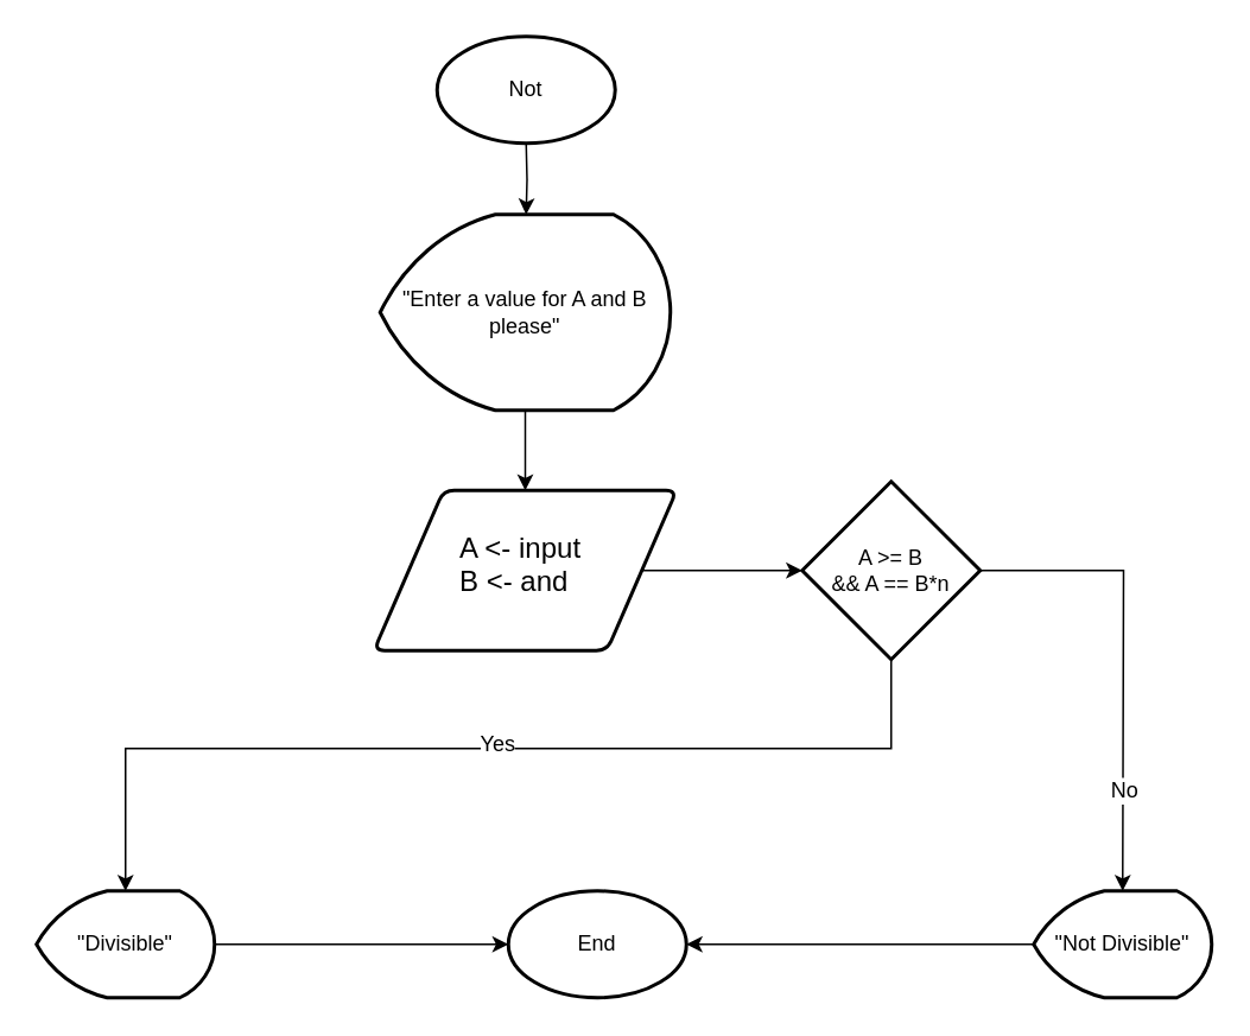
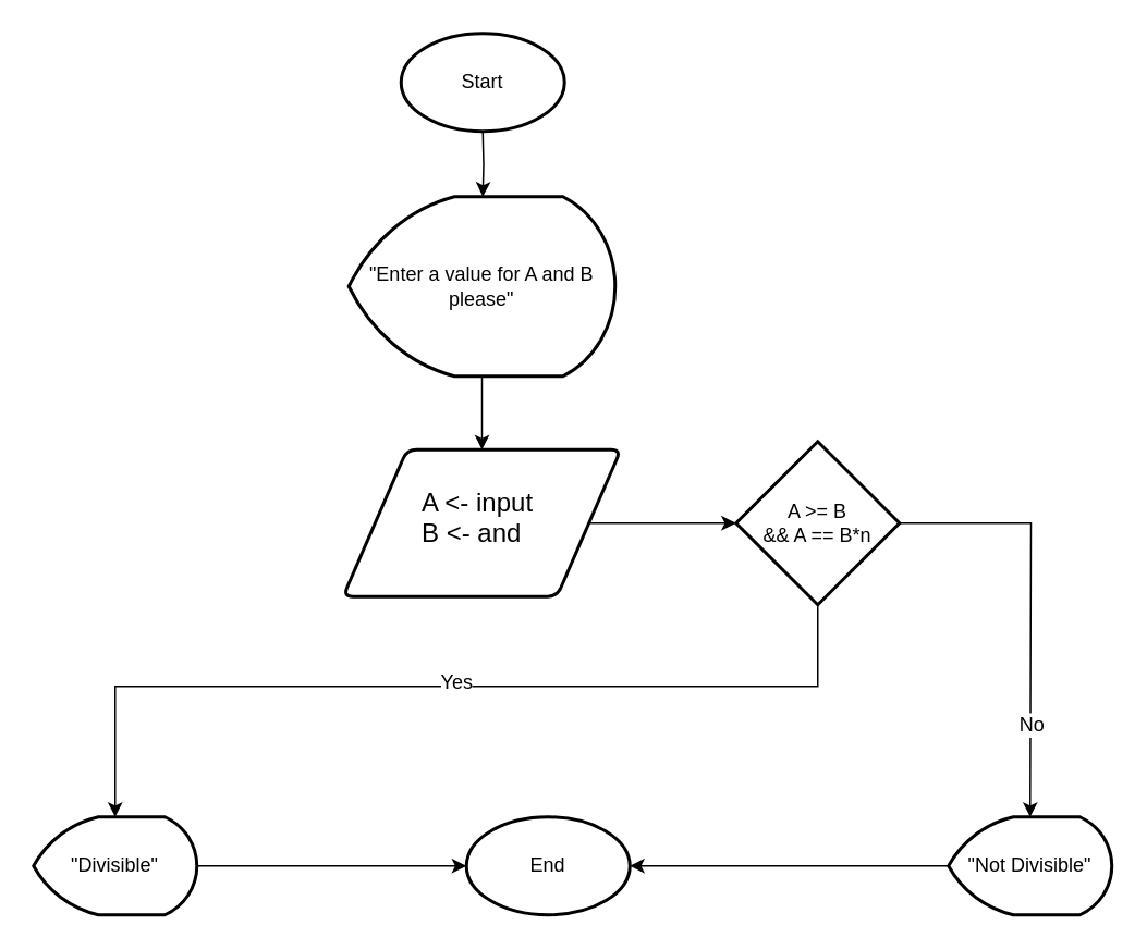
  <mxCell id="0" />
  <mxCell id="1" parent="0" />
  <mxCell id="2" style="edgeStyle=orthogonalEdgeStyle;rounded=0;orthogonalLoop=1;jettySize=auto;html=1;" parent="1" edge="1"><mxGeometry relative="1" as="geometry"><mxPoint x="295" y="80" as="sourcePoint" /><mxPoint x="295" y="120" as="targetPoint" /></mxGeometry></mxCell>
  <mxCell id="3" style="edgeStyle=orthogonalEdgeStyle;rounded=0;orthogonalLoop=1;jettySize=auto;html=1;exitX=0.5;exitY=1;exitDx=0;exitDy=0;exitPerimeter=0;entryX=0.5;entryY=0;entryDx=0;entryDy=0;fontSize=16;" edge="1" parent="1" source="4" target="17"><mxGeometry relative="1" as="geometry" /></mxCell>
  <mxCell id="4" value="&quot;Enter a value for A and B please&quot;" style="strokeWidth=2;html=1;shape=mxgraph.flowchart.display;whiteSpace=wrap;" parent="1" vertex="1"><mxGeometry x="213" y="120" width="163" height="110" as="geometry" /></mxCell>
- <mxCell id="5" value="Not" style="strokeWidth=2;html=1;shape=mxgraph.flowchart.start_1;whiteSpace=wrap;" parent="1" vertex="1"><mxGeometry x="245" y="20" width="100" height="60" as="geometry" /></mxCell>
+ <mxCell id="5" value="Start" style="strokeWidth=2;html=1;shape=mxgraph.flowchart.start_1;whiteSpace=wrap;" parent="1" vertex="1"><mxGeometry x="245" y="20" width="100" height="60" as="geometry" /></mxCell>
  <mxCell id="6" style="edgeStyle=orthogonalEdgeStyle;rounded=0;orthogonalLoop=1;jettySize=auto;html=1;exitX=0.5;exitY=1;exitDx=0;exitDy=0;exitPerimeter=0;" parent="1" source="10" edge="1"><mxGeometry relative="1" as="geometry"><mxPoint x="70" y="500" as="targetPoint" /><Array as="points"><mxPoint x="500" y="420" /></Array></mxGeometry></mxCell>
  <mxCell id="7" value="Yes" style="text;html=1;resizable=0;points=[];align=center;verticalAlign=middle;labelBackgroundColor=#ffffff;" parent="6" vertex="1" connectable="0"><mxGeometry x="-0.192" y="-1" relative="1" as="geometry"><mxPoint x="-46" y="-1.5" as="offset" /></mxGeometry></mxCell>
  <mxCell id="8" style="edgeStyle=orthogonalEdgeStyle;rounded=0;orthogonalLoop=1;jettySize=auto;html=1;exitX=1;exitY=0.5;exitDx=0;exitDy=0;exitPerimeter=0;" parent="1" source="10" edge="1"><mxGeometry relative="1" as="geometry"><mxPoint x="630" y="500" as="targetPoint" /></mxGeometry></mxCell>
  <mxCell id="9" value="No" style="text;html=1;resizable=0;points=[];align=center;verticalAlign=middle;labelBackgroundColor=#ffffff;" parent="8" vertex="1" connectable="0"><mxGeometry x="0.568" relative="1" as="geometry"><mxPoint as="offset" /></mxGeometry></mxCell>
  <mxCell id="10" value="A &amp;gt;= B&lt;br&gt;&amp;amp;&amp;amp; A == B*n" style="strokeWidth=2;html=1;shape=mxgraph.flowchart.decision;whiteSpace=wrap;" parent="1" vertex="1"><mxGeometry x="450" y="270" width="100" height="100" as="geometry" /></mxCell>
  <mxCell id="11" style="edgeStyle=orthogonalEdgeStyle;rounded=0;orthogonalLoop=1;jettySize=auto;html=1;exitX=1;exitY=0.5;exitDx=0;exitDy=0;exitPerimeter=0;entryX=0;entryY=0.5;entryDx=0;entryDy=0;entryPerimeter=0;" parent="1" source="12" target="15" edge="1"><mxGeometry relative="1" as="geometry"><mxPoint x="310" y="530" as="targetPoint" /></mxGeometry></mxCell>
  <mxCell id="12" value="&quot;Divisible&quot;" style="strokeWidth=2;html=1;shape=mxgraph.flowchart.display;whiteSpace=wrap;" parent="1" vertex="1"><mxGeometry x="20" y="500" width="100" height="60" as="geometry" /></mxCell>
  <mxCell id="13" style="edgeStyle=orthogonalEdgeStyle;rounded=0;orthogonalLoop=1;jettySize=auto;html=1;exitX=0;exitY=0.5;exitDx=0;exitDy=0;exitPerimeter=0;entryX=1;entryY=0.5;entryDx=0;entryDy=0;entryPerimeter=0;" parent="1" source="14" target="15" edge="1"><mxGeometry relative="1" as="geometry"><mxPoint x="430" y="530" as="targetPoint" /></mxGeometry></mxCell>
  <mxCell id="14" value="&quot;Not Divisible&quot;" style="strokeWidth=2;html=1;shape=mxgraph.flowchart.display;whiteSpace=wrap;" parent="1" vertex="1"><mxGeometry x="580" y="500" width="100" height="60" as="geometry" /></mxCell>
  <mxCell id="15" value="End" style="strokeWidth=2;html=1;shape=mxgraph.flowchart.start_1;whiteSpace=wrap;" parent="1" vertex="1"><mxGeometry x="285" y="500" width="100" height="60" as="geometry" /></mxCell>
  <mxCell id="16" style="edgeStyle=orthogonalEdgeStyle;rounded=0;orthogonalLoop=1;jettySize=auto;html=1;entryX=0;entryY=0.5;entryDx=0;entryDy=0;entryPerimeter=0;fontSize=19;" edge="1" parent="1" source="17" target="10"><mxGeometry relative="1" as="geometry" /></mxCell>
  <mxCell id="17" value="" style="verticalLabelPosition=bottom;verticalAlign=top;html=1;strokeWidth=2;shape=parallelogram;perimeter=parallelogramPerimeter;whiteSpace=wrap;rounded=1;arcSize=12;size=0.23;" vertex="1" parent="1"><mxGeometry x="209.5" y="275" width="170" height="90" as="geometry" /></mxCell>
  <mxCell id="18" value="&lt;div style=&quot;text-align: center&quot;&gt;&lt;br&gt;&lt;/div&gt;" style="text;html=1;resizable=0;points=[];autosize=1;align=left;verticalAlign=top;spacingTop=-4;fontSize=19;" vertex="1" parent="1"><mxGeometry x="256" y="290" width="20" height="20" as="geometry" /></mxCell>
  <mxCell id="19" value="A &amp;lt;- input&lt;br style=&quot;font-size: 16px;&quot;&gt;B &amp;lt;- and" style="text;html=1;resizable=0;points=[];autosize=1;align=left;verticalAlign=top;spacingTop=-4;fontSize=16;" vertex="1" parent="1"><mxGeometry x="256" y="295" width="100" height="50" as="geometry" /></mxCell>
